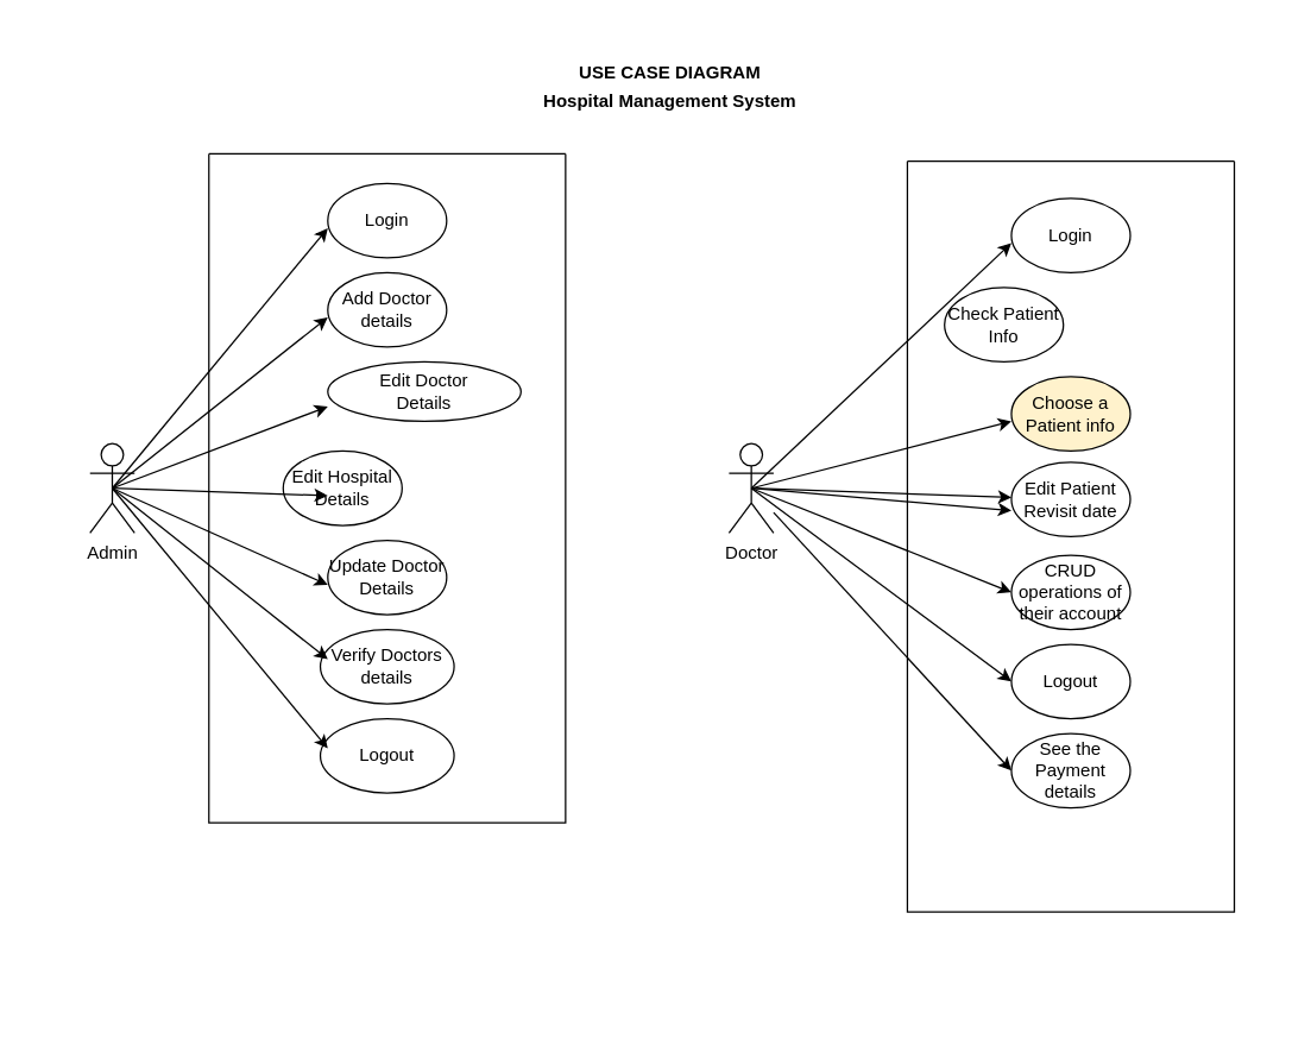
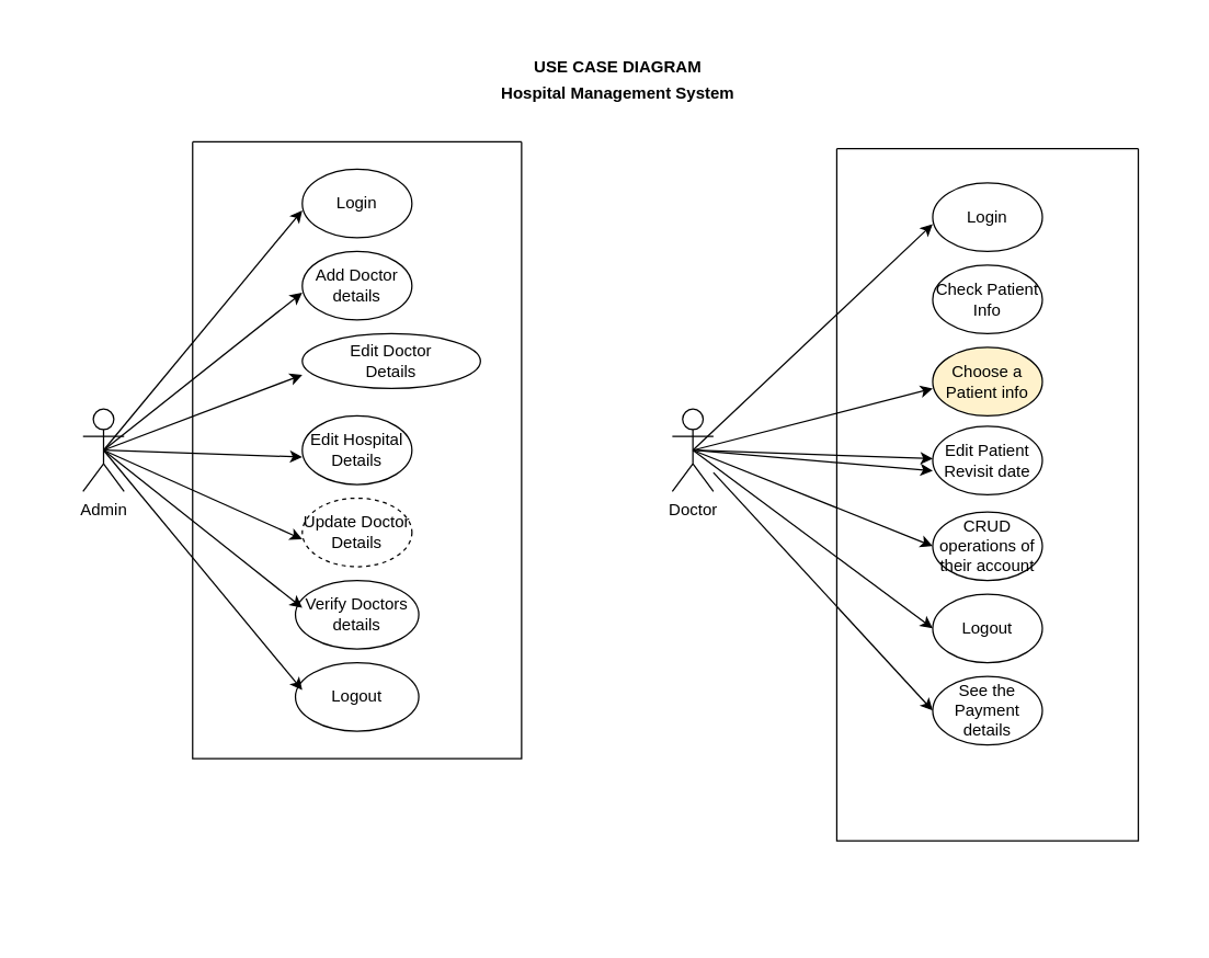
  <mxCell id="0" />
  <mxCell id="1" parent="0" />
  <mxCell id="2" value="Admin" style="shape=umlActor;verticalLabelPosition=bottom;verticalAlign=top;html=1;outlineConnect=0;" parent="1" vertex="1"><mxGeometry x="60" y="298" width="30" height="60" as="geometry" /></mxCell>
  <mxCell id="3" value="Login" style="ellipse;whiteSpace=wrap;html=1;" parent="1" vertex="1"><mxGeometry x="220" y="123" width="80" height="50" as="geometry" /></mxCell>
  <mxCell id="4" value="Add Doctor details" style="ellipse;whiteSpace=wrap;html=1;" parent="1" vertex="1"><mxGeometry x="220" y="183" width="80" height="50" as="geometry" /></mxCell>
  <mxCell id="5" value="Edit Doctor&lt;div&gt;Details&lt;/div&gt;" style="ellipse;whiteSpace=wrap;html=1;" parent="1" vertex="1"><mxGeometry x="220" y="243" width="130" height="40" as="geometry" /></mxCell>
- <mxCell id="6" value="Edit Hospital&lt;div&gt;Details&lt;/div&gt;" style="ellipse;whiteSpace=wrap;html=1;" parent="1" vertex="1"><mxGeometry x="190" y="303" width="80" height="50" as="geometry" /></mxCell>
- <mxCell id="7" value="Update Doctor Details" style="ellipse;whiteSpace=wrap;html=1;" parent="1" vertex="1"><mxGeometry x="220" y="363" width="80" height="50" as="geometry" /></mxCell>
+ <mxCell id="6" value="Edit Hospital&lt;div&gt;Details&lt;/div&gt;" style="ellipse;whiteSpace=wrap;html=1;" parent="1" vertex="1"><mxGeometry x="220" y="303" width="80" height="50" as="geometry" /></mxCell>
+ <mxCell id="7" value="Update Doctor Details" style="ellipse;whiteSpace=wrap;html=1;dashed=1;" parent="1" vertex="1"><mxGeometry x="220" y="363" width="80" height="50" as="geometry" /></mxCell>
  <mxCell id="8" value="Verify Doctors details" style="ellipse;whiteSpace=wrap;html=1;" parent="1" vertex="1"><mxGeometry x="215" y="423" width="90" height="50" as="geometry" /></mxCell>
  <mxCell id="9" value="Logout" style="ellipse;whiteSpace=wrap;html=1;" parent="1" vertex="1"><mxGeometry x="215" y="483" width="90" height="50" as="geometry" /></mxCell>
  <mxCell id="10" value="" style="swimlane;startSize=0;" parent="1" vertex="1"><mxGeometry x="140" y="103" width="240" height="450" as="geometry" /></mxCell>
  <mxCell id="11" value="" style="endArrow=classic;html=1;rounded=0;exitX=0.5;exitY=0.5;exitDx=0;exitDy=0;exitPerimeter=0;" parent="10" source="2" edge="1"><mxGeometry width="50" height="50" relative="1" as="geometry"><mxPoint x="30" y="100" as="sourcePoint" /><mxPoint x="80" y="50" as="targetPoint" /></mxGeometry></mxCell>
  <mxCell id="12" value="" style="endArrow=classic;html=1;rounded=0;exitX=0.5;exitY=0.5;exitDx=0;exitDy=0;exitPerimeter=0;" parent="10" source="2" edge="1"><mxGeometry width="50" height="50" relative="1" as="geometry"><mxPoint x="30" y="160" as="sourcePoint" /><mxPoint x="80" y="110" as="targetPoint" /></mxGeometry></mxCell>
  <mxCell id="13" value="" style="endArrow=classic;html=1;rounded=0;exitX=0.5;exitY=0.5;exitDx=0;exitDy=0;exitPerimeter=0;" parent="10" source="2" edge="1"><mxGeometry width="50" height="50" relative="1" as="geometry"><mxPoint x="30" y="220" as="sourcePoint" /><mxPoint x="80" y="170" as="targetPoint" /></mxGeometry></mxCell>
  <mxCell id="14" value="" style="endArrow=classic;html=1;rounded=0;exitX=0.5;exitY=0.5;exitDx=0;exitDy=0;exitPerimeter=0;" parent="10" source="2" edge="1"><mxGeometry width="50" height="50" relative="1" as="geometry"><mxPoint x="30" y="280" as="sourcePoint" /><mxPoint x="80" y="230" as="targetPoint" /></mxGeometry></mxCell>
  <mxCell id="15" value="" style="endArrow=classic;html=1;rounded=0;exitX=0.5;exitY=0.5;exitDx=0;exitDy=0;exitPerimeter=0;" parent="10" source="2" edge="1"><mxGeometry width="50" height="50" relative="1" as="geometry"><mxPoint x="30" y="340" as="sourcePoint" /><mxPoint x="80" y="290" as="targetPoint" /></mxGeometry></mxCell>
  <mxCell id="16" value="" style="endArrow=classic;html=1;rounded=0;exitX=0.5;exitY=0.5;exitDx=0;exitDy=0;exitPerimeter=0;" parent="10" source="2" edge="1"><mxGeometry width="50" height="50" relative="1" as="geometry"><mxPoint x="30" y="390" as="sourcePoint" /><mxPoint x="80" y="340" as="targetPoint" /></mxGeometry></mxCell>
  <mxCell id="17" value="" style="endArrow=classic;html=1;rounded=0;exitX=0.5;exitY=0.5;exitDx=0;exitDy=0;exitPerimeter=0;" parent="10" source="2" edge="1"><mxGeometry width="50" height="50" relative="1" as="geometry"><mxPoint x="30" y="450" as="sourcePoint" /><mxPoint x="80" y="400" as="targetPoint" /></mxGeometry></mxCell>
  <mxCell id="18" value="&lt;b&gt;USE CASE DIAGRAM&lt;/b&gt;" style="text;html=1;align=center;verticalAlign=middle;resizable=0;points=[];autosize=1;strokeColor=none;fillColor=none;" parent="1" vertex="1"><mxGeometry x="375" y="34" width="150" height="30" as="geometry" /></mxCell>
  <mxCell id="19" value="" style="swimlane;startSize=0;" parent="1" vertex="1"><mxGeometry x="610" y="108" width="220" height="505" as="geometry" /></mxCell>
  <mxCell id="20" value="Login" style="ellipse;whiteSpace=wrap;html=1;" parent="19" vertex="1"><mxGeometry x="70" y="25" width="80" height="50" as="geometry" /></mxCell>
- <mxCell id="21" value="Check Patient Info" style="ellipse;whiteSpace=wrap;html=1;" parent="19" vertex="1"><mxGeometry x="25" y="85" width="80" height="50" as="geometry" /></mxCell>
+ <mxCell id="21" value="Check Patient Info" style="ellipse;whiteSpace=wrap;html=1;" parent="19" vertex="1"><mxGeometry x="70" y="85" width="80" height="50" as="geometry" /></mxCell>
  <mxCell id="22" value="Choose a Patient info" style="ellipse;whiteSpace=wrap;html=1;fillColor=#fff2cc;" parent="19" vertex="1"><mxGeometry x="70" y="145" width="80" height="50" as="geometry" /></mxCell>
  <mxCell id="23" value="Edit Patient Revisit date" style="ellipse;whiteSpace=wrap;html=1;" parent="19" vertex="1"><mxGeometry x="70" y="202.5" width="80" height="50" as="geometry" /></mxCell>
  <mxCell id="24" value="CRUD operations of their account" style="ellipse;whiteSpace=wrap;html=1;" parent="19" vertex="1"><mxGeometry x="70" y="265" width="80" height="50" as="geometry" /></mxCell>
  <mxCell id="25" value="Logout" style="ellipse;whiteSpace=wrap;html=1;" parent="19" vertex="1"><mxGeometry x="70" y="325" width="80" height="50" as="geometry" /></mxCell>
  <mxCell id="26" value="" style="endArrow=classic;html=1;rounded=0;exitX=0.5;exitY=0.5;exitDx=0;exitDy=0;exitPerimeter=0;" parent="19" source="30" edge="1"><mxGeometry width="50" height="50" relative="1" as="geometry"><mxPoint x="20" y="105" as="sourcePoint" /><mxPoint x="70" y="55" as="targetPoint" /></mxGeometry></mxCell>
  <mxCell id="27" value="" style="endArrow=classic;html=1;rounded=0;exitX=0.5;exitY=0.5;exitDx=0;exitDy=0;exitPerimeter=0;" parent="19" source="30" edge="1"><mxGeometry width="50" height="50" relative="1" as="geometry"><mxPoint x="20" y="225" as="sourcePoint" /><mxPoint x="70" y="175" as="targetPoint" /></mxGeometry></mxCell>
  <mxCell id="28" value="" style="endArrow=classic;html=1;rounded=0;exitX=0.5;exitY=0.5;exitDx=0;exitDy=0;exitPerimeter=0;" parent="19" source="30" edge="1"><mxGeometry width="50" height="50" relative="1" as="geometry"><mxPoint x="20" y="285" as="sourcePoint" /><mxPoint x="70" y="235" as="targetPoint" /></mxGeometry></mxCell>
  <mxCell id="29" value="See the Payment details" style="ellipse;whiteSpace=wrap;html=1;" parent="19" vertex="1"><mxGeometry x="70" y="385" width="80" height="50" as="geometry" /></mxCell>
  <mxCell id="30" value="Doctor" style="shape=umlActor;verticalLabelPosition=bottom;verticalAlign=top;html=1;outlineConnect=0;" parent="1" vertex="1"><mxGeometry x="490" y="298" width="30" height="60" as="geometry" /></mxCell>
  <mxCell id="31" value="" style="endArrow=classic;html=1;rounded=0;exitX=0.5;exitY=0.5;exitDx=0;exitDy=0;exitPerimeter=0;" parent="1" source="30" target="23" edge="1"><mxGeometry width="50" height="50" relative="1" as="geometry"><mxPoint x="515" y="338" as="sourcePoint" /><mxPoint x="690" y="163" as="targetPoint" /></mxGeometry></mxCell>
  <mxCell id="32" value="" style="endArrow=classic;html=1;rounded=0;exitX=0.5;exitY=0.5;exitDx=0;exitDy=0;exitPerimeter=0;entryX=0;entryY=0.5;entryDx=0;entryDy=0;" parent="1" source="30" target="24" edge="1"><mxGeometry width="50" height="50" relative="1" as="geometry"><mxPoint x="640" y="433" as="sourcePoint" /><mxPoint x="690" y="383" as="targetPoint" /></mxGeometry></mxCell>
  <mxCell id="33" value="" style="endArrow=classic;html=1;rounded=0;exitX=0.5;exitY=0.5;exitDx=0;exitDy=0;exitPerimeter=0;entryX=0;entryY=0.5;entryDx=0;entryDy=0;" parent="1" source="30" target="25" edge="1"><mxGeometry width="50" height="50" relative="1" as="geometry"><mxPoint x="640" y="503" as="sourcePoint" /><mxPoint x="690" y="453" as="targetPoint" /></mxGeometry></mxCell>
  <mxCell id="34" value="" style="text;strokeColor=none;fillColor=none;align=left;verticalAlign=middle;spacingTop=-1;spacingLeft=4;spacingRight=4;rotatable=0;labelPosition=right;points=[];portConstraint=eastwest;" parent="1" vertex="1"><mxGeometry x="425" y="20" width="20" height="14" as="geometry" /></mxCell>
  <mxCell id="35" value="" style="text;strokeColor=none;fillColor=none;align=left;verticalAlign=middle;spacingTop=-1;spacingLeft=4;spacingRight=4;rotatable=0;labelPosition=right;points=[];portConstraint=eastwest;" parent="1" vertex="1"><mxGeometry y="340" width="20" height="14" as="geometry" x="20" /></mxCell>
  <mxCell id="36" value="" style="text;strokeColor=none;fillColor=none;align=left;verticalAlign=middle;spacingTop=-1;spacingLeft=4;spacingRight=4;rotatable=0;labelPosition=right;points=[];portConstraint=eastwest;" parent="1" vertex="1"><mxGeometry x="840" y="303" width="20" height="14" as="geometry" /></mxCell>
  <mxCell id="37" value="&lt;b&gt;Hospital Management System&lt;/b&gt;" style="text;html=1;align=center;verticalAlign=middle;resizable=0;points=[];autosize=1;strokeColor=none;fillColor=none;" parent="1" vertex="1"><mxGeometry x="355" y="53" width="190" height="30" as="geometry" /></mxCell>
  <mxCell id="38" value="" style="endArrow=classic;html=1;rounded=0;entryX=0;entryY=0.5;entryDx=0;entryDy=0;" parent="1" source="30" target="29" edge="1"><mxGeometry width="50" height="50" relative="1" as="geometry"><mxPoint x="640" y="553" as="sourcePoint" /><mxPoint x="690" y="503" as="targetPoint" /></mxGeometry></mxCell>
  <mxCell id="39" value="" style="text;strokeColor=none;fillColor=none;align=left;verticalAlign=middle;spacingTop=-1;spacingLeft=4;spacingRight=4;rotatable=0;labelPosition=right;points=[];portConstraint=eastwest;" vertex="1" parent="1"><mxGeometry x="740" y="663" width="20" height="14" as="geometry" /></mxCell>
